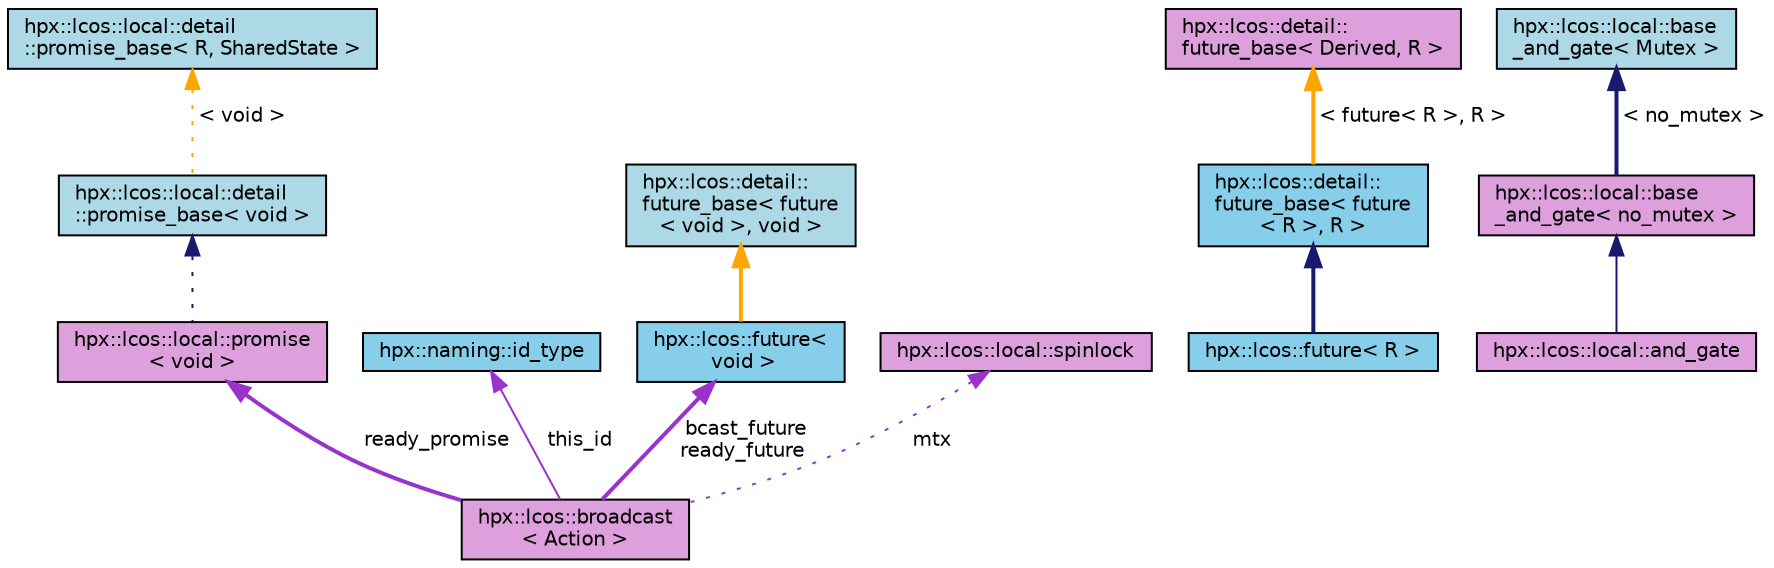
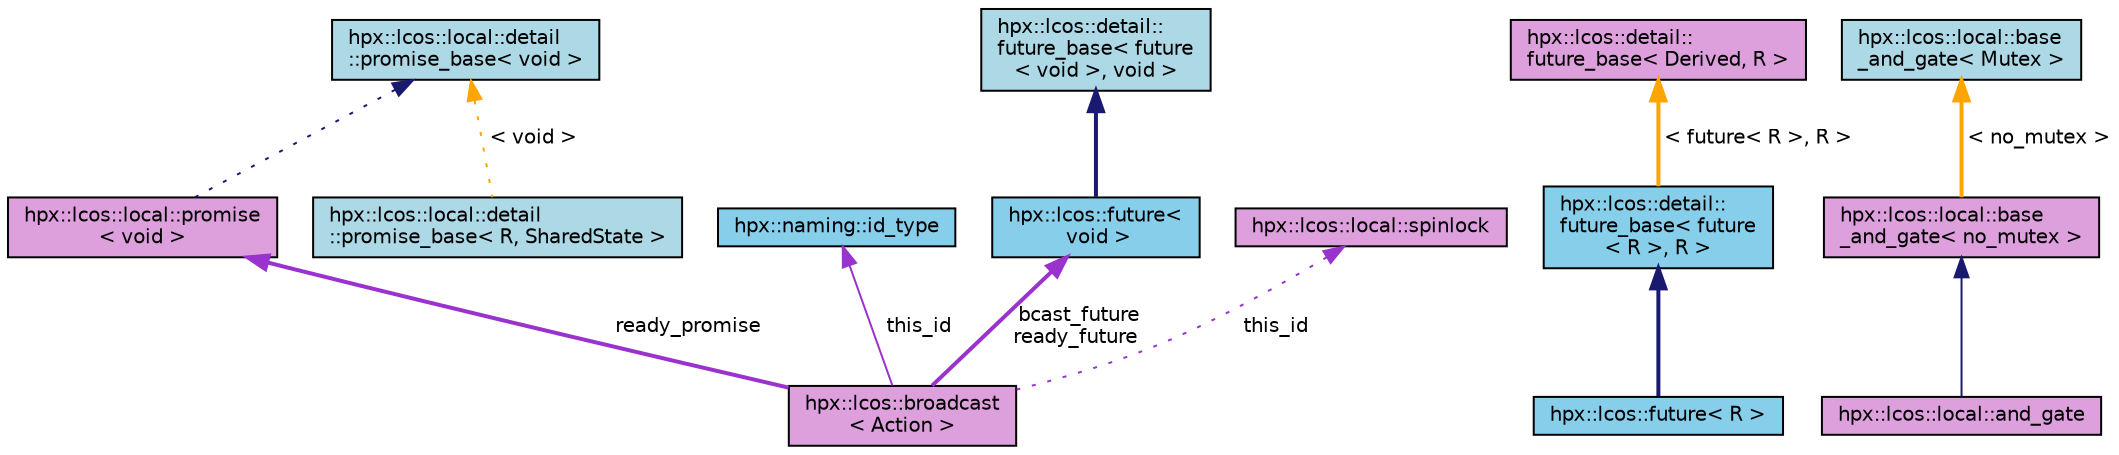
  digraph {
    rankdir=TB
    node [color=black fillcolor=plum fontname=Helvetica fontsize=10 shape=record style=filled]
    edge [color=darkorchid3 dir=back fontname=Helvetica fontsize=10 labelfontname=Helvetica labelfontsize=10 style=bold]
    n1 [fontcolor=black height=0.2 label="hpx::lcos::broadcast\l\< Action \>" width=0.4]
    n2 [height=0.2 label="hpx::lcos::local::promise\l\< void \>" width=0.4]
    n3 [fillcolor=lightblue height=0.2 label="hpx::lcos::local::detail\l::promise_base\< void \>" width=0.4]
    n4 [fillcolor=lightblue height=0.2 label="hpx::lcos::local::detail\l::promise_base\< R, SharedState \>" width=0.4]
    n5 [fillcolor=skyblue height=0.2 label="hpx::naming::id_type" width=0.4]
    n6 [fillcolor=skyblue height=0.2 label="hpx::lcos::future\<\l void \>" width=0.4]
    n7 [fillcolor=lightblue height=0.2 label="hpx::lcos::detail::\lfuture_base\< future\l\< void \>, void \>" width=0.4]
    n8 [fillcolor=skyblue height=0.2 label="hpx::lcos::future\< R \>" width=0.4]
    n9 [fillcolor=skyblue height=0.2 label="hpx::lcos::detail::\lfuture_base\< future\l\< R \>, R \>" width=0.4]
    n10 [height=0.2 label="hpx::lcos::detail::\lfuture_base\< Derived, R \>" width=0.4]
    n11 [height=0.2 label="hpx::lcos::local::spinlock" width=0.4]
    n12 [height=0.2 label="hpx::lcos::local::and_gate" width=0.4]
    n13 [height=0.2 label="hpx::lcos::local::base\l_and_gate\< no_mutex \>" width=0.4]
    n14 [fillcolor=lightblue height=0.2 label="hpx::lcos::local::base\l_and_gate\< Mutex \>" width=0.4]
    n2 -> n1 [label=" ready_promise"]
    n3 -> n2 [color=midnightblue style=dotted]
-   n4 -> n3 [color=orange label=" \< void \>" style=dotted]
+   n3 -> n4 [color=orange label=" \< void \>" style=dotted]
    n5 -> n1 [label=" this_id" style=solid]
    n6 -> n1 [label=" bcast_future\nready_future"]
-   n7 -> n6 [color=orange]
+   n7 -> n6 [color=midnightblue]
    n9 -> n8 [color=midnightblue]
    n10 -> n9 [color=orange label=" \< future\< R \>, R \>"]
-   n11 -> n1 [label=" mtx" style=dotted]
+   n11 -> n1 [label=" this_id" style=dotted]
    n13 -> n12 [color=midnightblue style=solid]
-   n14 -> n13 [color=midnightblue label=" \< no_mutex \>"]
+   n14 -> n13 [color=orange label=" \< no_mutex \>"]
  }
